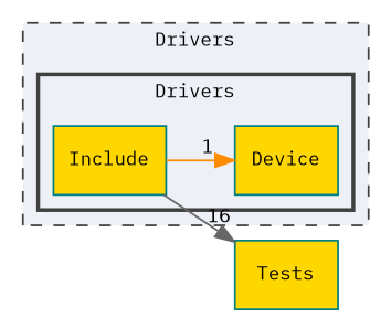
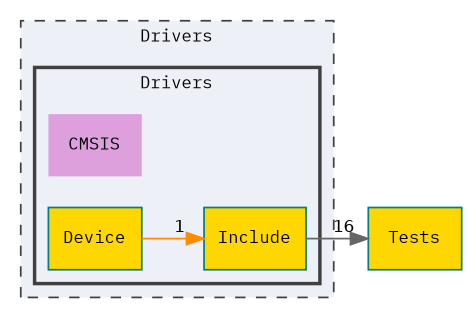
  digraph {
    compound=true
    fontname="IBM Plex Mono"
    rankdir=LR
    node [color=teal fillcolor=gold fontname="IBM Plex Mono" fontsize=10 shape=box style=filled]
    edge [fontname="IBM Plex Mono" fontsize=10 labeldistance=1.5 labelfontname=Helvetica labelfontsize=10]
+   n1 [color=darkorange fillcolor=plum label=CMSIS shape=plaintext]
    n2 [label=Device style="filled,"]
    n3 [label=Include style="filled,"]
    n4 [label=Tests]
    subgraph cluster_1 {
      bgcolor="#edf0f7"
      fontsize=10
      label=Drivers
      pencolor=grey25
      style="filled,dashed,"
      subgraph cluster_2 {
        bgcolor="#edf0f7"
        fontsize=10
        label=Drivers
        pencolor=grey25
        style="filled,bold,"
+       n1
        n2
        n3
      }
    }
-   n3 -> n2 [color=darkorange headlabel=1]
+   n2 -> n3 [color=darkorange headlabel=1]
    n3 -> n4 [color=gray40 headlabel=16]
  }
